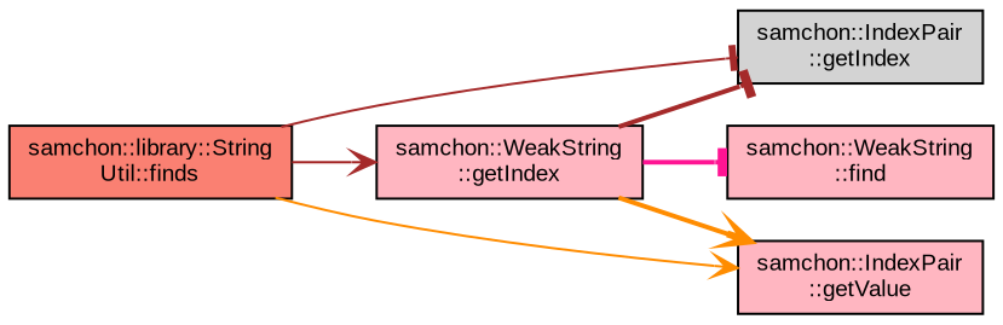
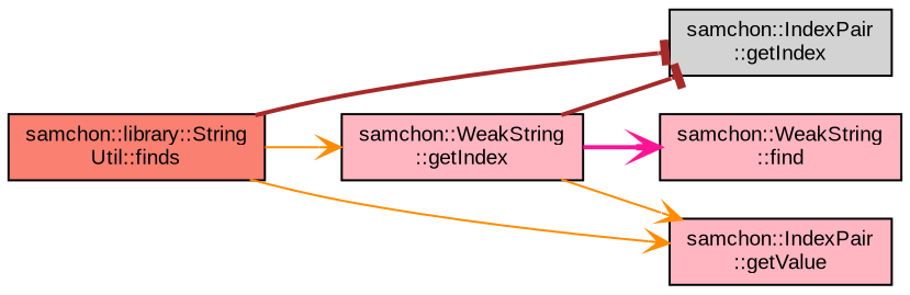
  digraph {
    fontname="Liberation Sans"
    rankdir=LR
    node [color=black fillcolor=lightpink fontname="Liberation Sans" fontsize=10 shape=record style=filled]
    edge [arrowhead=vee color=darkorange fontname="Liberation Sans" fontsize=10 labelfontname=Helvetica labelfontsize=10 style=bold]
    n1 [fillcolor=salmon fontcolor=black height=0.2 label="samchon::library::String\lUtil::finds" width=0.4]
    n2 [height=0.2 label="samchon::WeakString\l::getIndex" width=0.4]
    n3 [fillcolor=lightgrey height=0.2 label="samchon::IndexPair\l::getIndex" width=0.4]
    n4 [height=0.2 label="samchon::IndexPair\l::getValue" width=0.4]
    n5 [height=0.2 label="samchon::WeakString\l::find" width=0.4]
-   n1 -> n2 [color=brown style=solid]
-   n1 -> n3 [arrowhead=tee color=brown style=solid]
+   n1 -> n2 [style=solid]
+   n1 -> n3 [arrowhead=tee color=brown]
    n1 -> n4 [style=solid]
    n2 -> n3 [arrowhead=tee color=brown]
-   n2 -> n4
-   n2 -> n5 [arrowhead=tee color=deeppink]
+   n2 -> n4 [style=solid]
+   n2 -> n5 [color=deeppink]
  }
